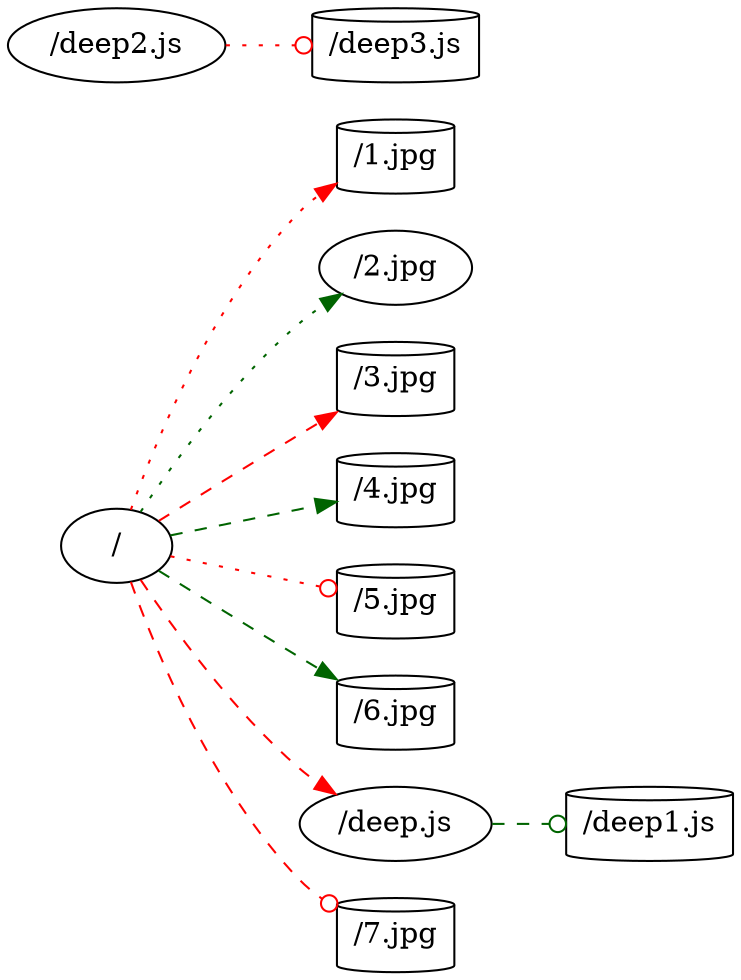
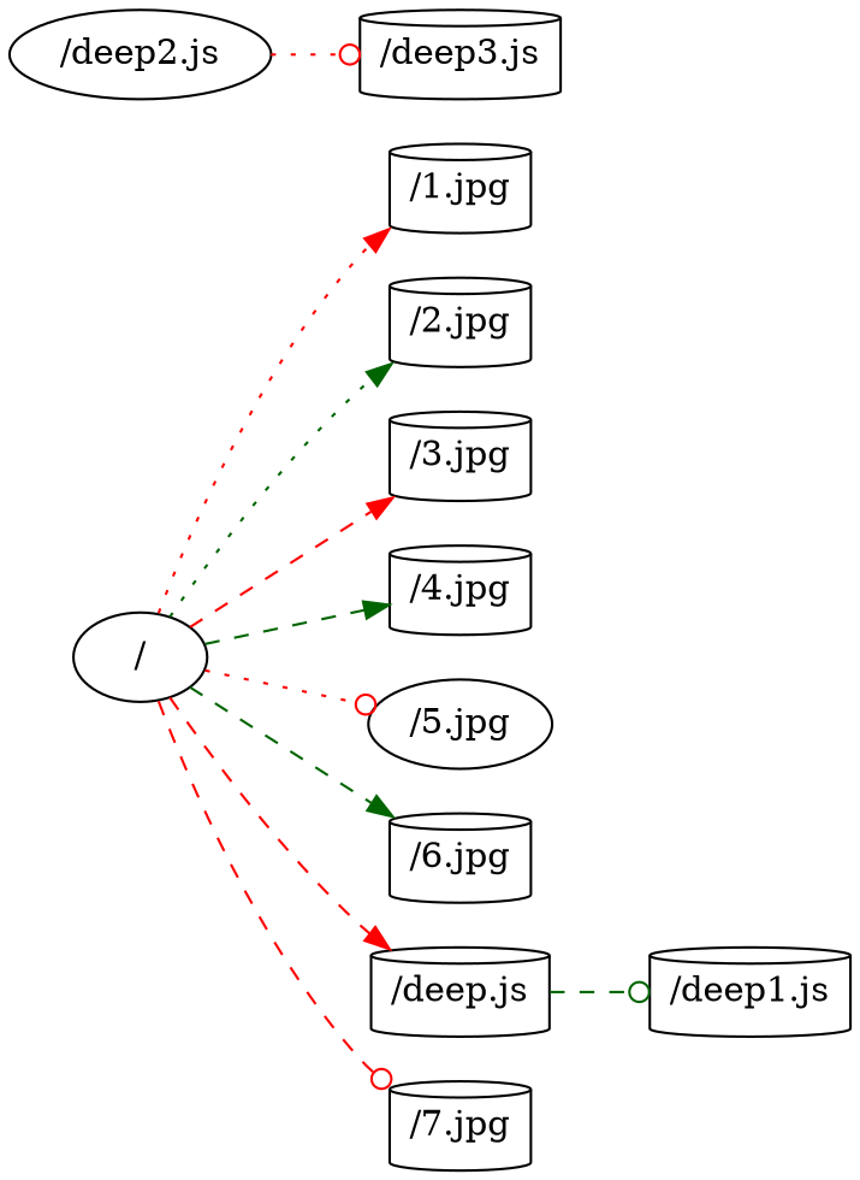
  strict digraph {
    rankdir=LR
    node [shape=cylinder]
    edge [arrowhead=normal color=red style=dashed]
    "/" [shape=ellipse]
    "/1.jpg"
-   "/2.jpg" [shape=ellipse]
+   "/2.jpg"
    "/3.jpg"
    "/4.jpg"
-   "/5.jpg"
+   "/5.jpg" [shape=ellipse]
    "/6.jpg"
-   "/deep.js" [shape=ellipse]
+   "/deep.js"
    "/7.jpg"
    "/deep1.js"
    "/deep2.js" [shape=ellipse]
    "/deep3.js"
    "/" -> "/1.jpg" [style=dotted]
    "/" -> "/2.jpg" [color=darkgreen style=dotted]
    "/" -> "/3.jpg"
    "/" -> "/4.jpg" [color=darkgreen]
    "/" -> "/5.jpg" [arrowhead=odot style=dotted]
    "/" -> "/6.jpg" [color=darkgreen]
    "/" -> "/deep.js"
    "/" -> "/7.jpg" [arrowhead=odot]
    "/deep.js" -> "/deep1.js" [arrowhead=odot color=darkgreen]
    "/deep2.js" -> "/deep3.js" [arrowhead=odot style=dotted]
  }
